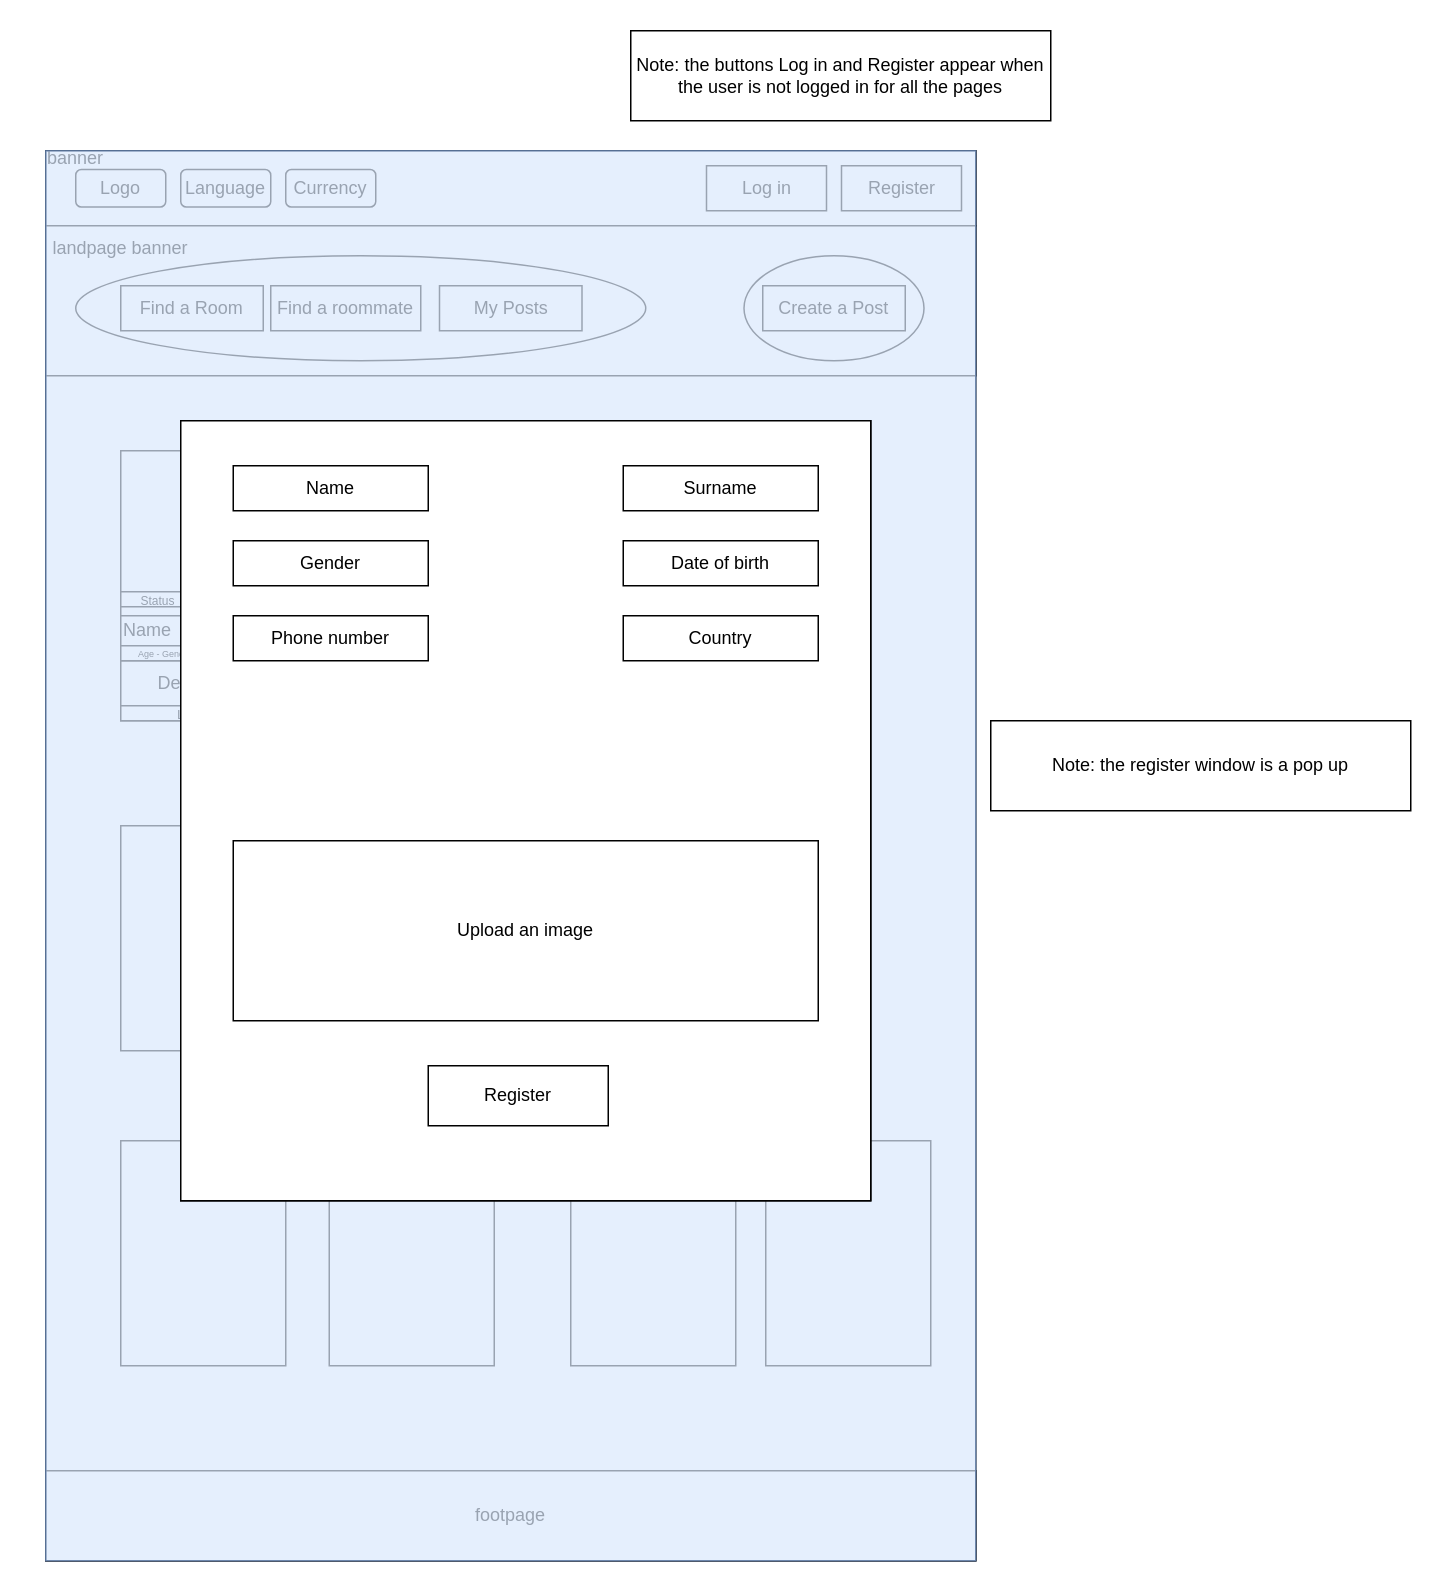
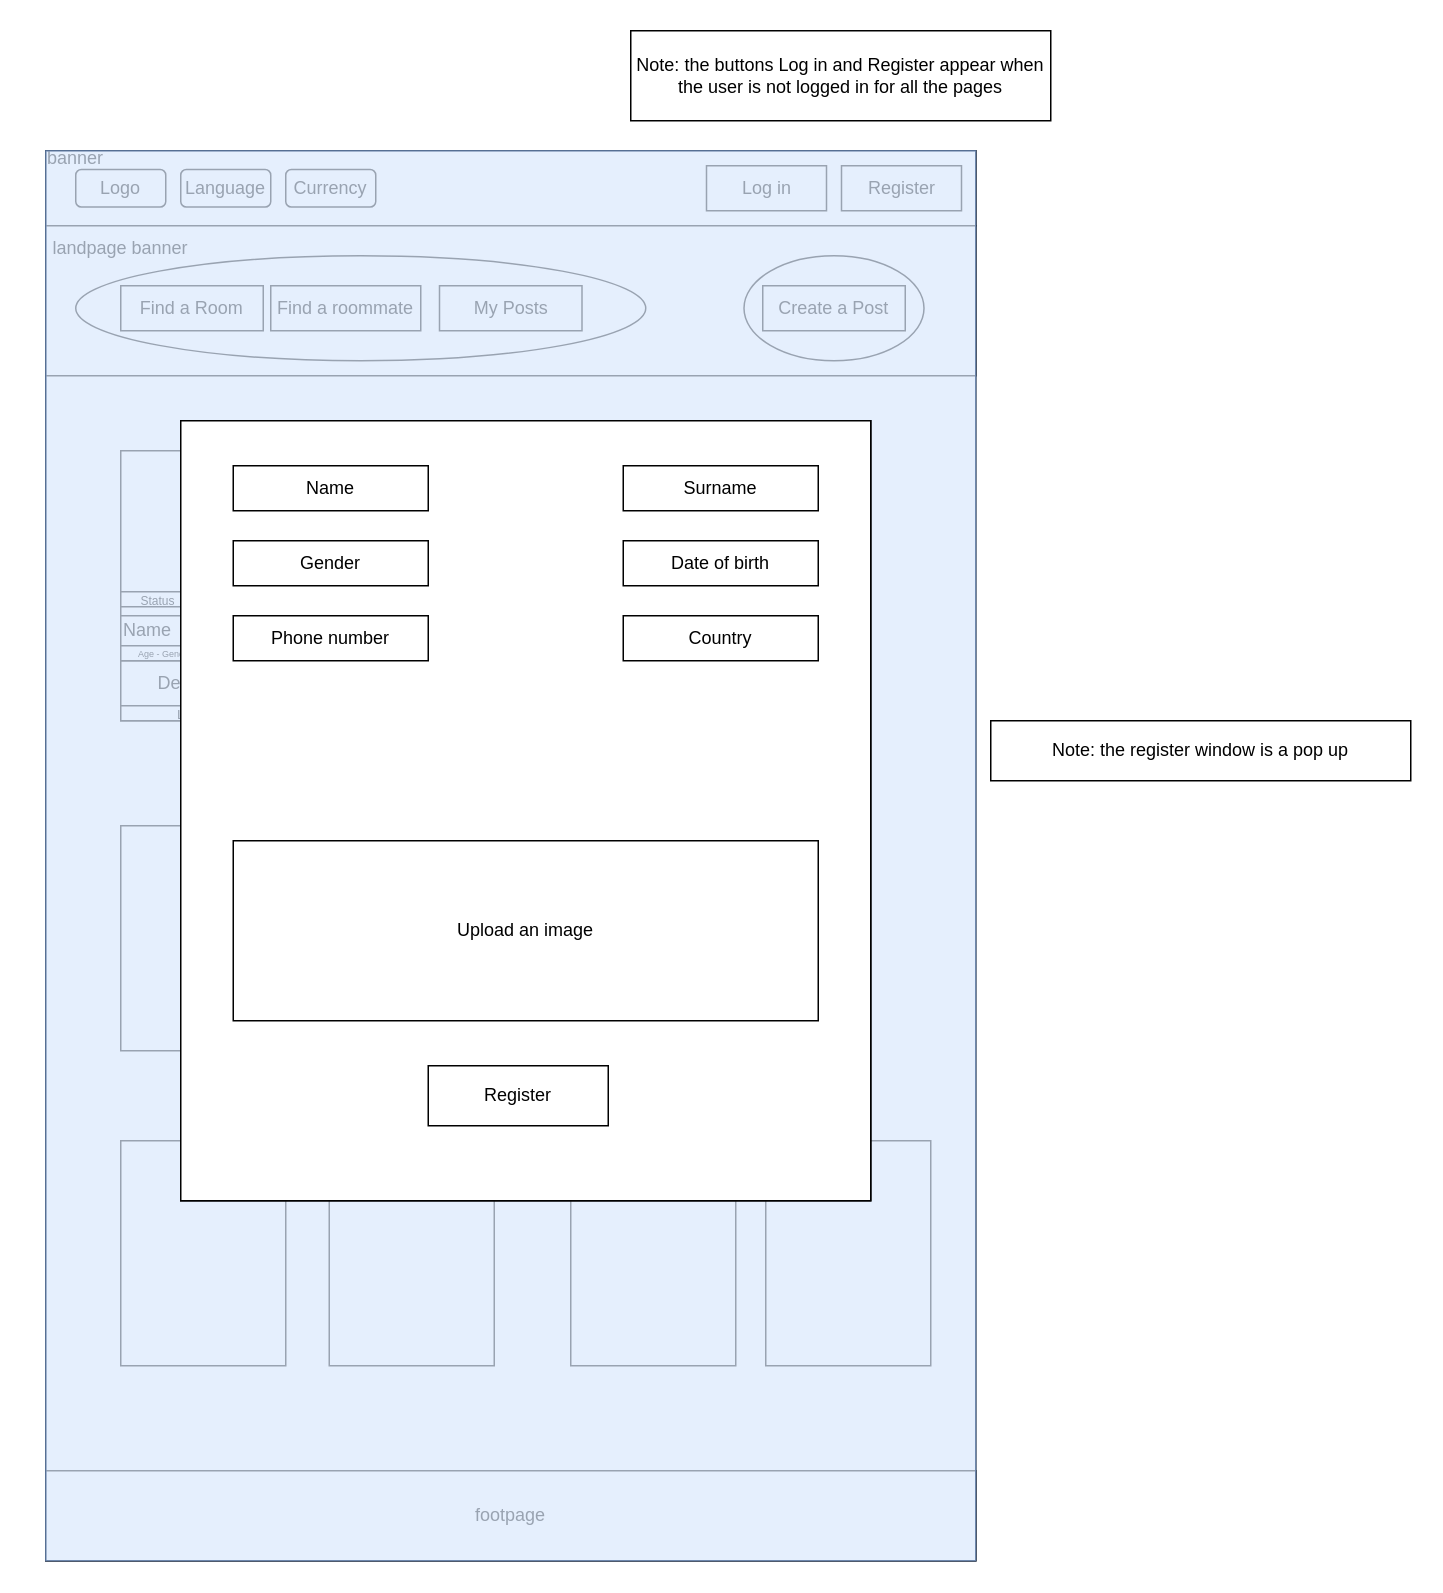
  <mxCell id="0" />
  <mxCell id="1" parent="0" />
  <mxCell id="2" value="" style="rounded=0;whiteSpace=wrap;html=1;" parent="1" vertex="1"><mxGeometry x="30" y="100" width="620" height="940" as="geometry" /></mxCell>
  <mxCell id="3" value="" style="rounded=0;whiteSpace=wrap;html=1;" parent="1" vertex="1"><mxGeometry x="30" y="100" width="620" height="50" as="geometry" /></mxCell>
  <mxCell id="4" value="" style="rounded=0;whiteSpace=wrap;html=1;" parent="1" vertex="1"><mxGeometry x="30" y="150" width="620" height="100" as="geometry" /></mxCell>
  <mxCell id="5" value="&lt;div&gt;banner&lt;/div&gt;" style="text;html=1;strokeColor=none;fillColor=none;align=center;verticalAlign=middle;whiteSpace=wrap;rounded=0;" parent="1" vertex="1"><mxGeometry x="20" y="90" width="60" height="30" as="geometry" /></mxCell>
  <mxCell id="6" value="" style="rounded=0;whiteSpace=wrap;html=1;" parent="1" vertex="1"><mxGeometry x="80" y="300" width="110" height="150" as="geometry" /></mxCell>
  <mxCell id="7" value="footpage" style="rounded=0;whiteSpace=wrap;html=1;" parent="1" vertex="1"><mxGeometry x="30" y="980" width="620" height="60" as="geometry" /></mxCell>
  <mxCell id="8" value="" style="rounded=0;whiteSpace=wrap;html=1;" parent="1" vertex="1"><mxGeometry x="80" y="400" width="110" height="80" as="geometry" /></mxCell>
  <mxCell id="9" value="Description" style="rounded=0;whiteSpace=wrap;html=1;" parent="1" vertex="1"><mxGeometry x="80" y="440" width="110" height="30" as="geometry" /></mxCell>
  <mxCell id="10" value="Logo" style="rounded=1;whiteSpace=wrap;html=1;" parent="1" vertex="1"><mxGeometry x="50" y="112.5" width="60" height="25" as="geometry" /></mxCell>
  <mxCell id="11" value="Language" style="rounded=1;whiteSpace=wrap;html=1;" parent="1" vertex="1"><mxGeometry x="120" y="112.5" width="60" height="25" as="geometry" /></mxCell>
  <mxCell id="12" value="Currency" style="rounded=1;whiteSpace=wrap;html=1;" parent="1" vertex="1"><mxGeometry x="190" y="112.5" width="60" height="25" as="geometry" /></mxCell>
  <mxCell id="13" value="" style="ellipse;whiteSpace=wrap;html=1;" parent="1" vertex="1"><mxGeometry x="50" y="170" width="380" height="70" as="geometry" /></mxCell>
  <mxCell id="14" value="Find a roommate" style="rounded=0;whiteSpace=wrap;html=1;" parent="1" vertex="1"><mxGeometry x="180" y="190" width="100" height="30" as="geometry" /></mxCell>
  <mxCell id="15" value="Find a Room" style="rounded=0;whiteSpace=wrap;html=1;" parent="1" vertex="1"><mxGeometry x="80" y="190" width="95" height="30" as="geometry" /></mxCell>
  <mxCell id="16" value="My Posts" style="rounded=0;whiteSpace=wrap;html=1;" parent="1" vertex="1"><mxGeometry x="292.5" y="190" width="95" height="30" as="geometry" /></mxCell>
  <mxCell id="17" value="" style="ellipse;whiteSpace=wrap;html=1;" parent="1" vertex="1"><mxGeometry x="495.5" y="170" width="120" height="70" as="geometry" /></mxCell>
  <mxCell id="18" value="Create a Post" style="rounded=0;whiteSpace=wrap;html=1;" parent="1" vertex="1"><mxGeometry x="508" y="190" width="95" height="30" as="geometry" /></mxCell>
  <mxCell id="19" value="&lt;div&gt;landpage banner&lt;br&gt;&lt;/div&gt;" style="text;html=1;strokeColor=none;fillColor=none;align=center;verticalAlign=middle;whiteSpace=wrap;rounded=0;" parent="1" vertex="1"><mxGeometry x="25" y="150" width="110" height="30" as="geometry" /></mxCell>
  <mxCell id="20" value="&lt;div align=&quot;left&quot;&gt;Name&lt;/div&gt;" style="rounded=0;whiteSpace=wrap;html=1;align=left;" parent="1" vertex="1"><mxGeometry x="80" y="410" width="60" height="20" as="geometry" /></mxCell>
  <mxCell id="21" value="&lt;font style=&quot;font-size: 9px;&quot;&gt;Location&lt;/font&gt;" style="rounded=0;whiteSpace=wrap;html=1;" parent="1" vertex="1"><mxGeometry x="80" y="470" width="110" height="10" as="geometry" /></mxCell>
  <mxCell id="22" value="&lt;p style=&quot;line-height: 220%;&quot;&gt;&lt;font style=&quot;font-size: 6px;&quot;&gt;Age - Gender&lt;/font&gt;&lt;/p&gt;" style="rounded=0;whiteSpace=wrap;html=1;" parent="1" vertex="1"><mxGeometry x="80" y="430" width="60" height="10" as="geometry" /></mxCell>
  <mxCell id="23" value="&lt;font style=&quot;font-size: 8px;&quot;&gt;Status&lt;/font&gt;" style="rounded=0;whiteSpace=wrap;html=1;" parent="1" vertex="1"><mxGeometry x="80" y="394" width="50" height="10" as="geometry" /></mxCell>
  <mxCell id="24" value="" style="rounded=0;whiteSpace=wrap;html=1;" parent="1" vertex="1"><mxGeometry x="80" y="550" width="110" height="150" as="geometry" /></mxCell>
  <mxCell id="25" value="" style="rounded=0;whiteSpace=wrap;html=1;" parent="1" vertex="1"><mxGeometry x="80" y="760" width="110" height="150" as="geometry" /></mxCell>
  <mxCell id="26" value="" style="rounded=0;whiteSpace=wrap;html=1;" parent="1" vertex="1"><mxGeometry x="219" y="760" width="110" height="150" as="geometry" /></mxCell>
  <mxCell id="27" value="" style="rounded=0;whiteSpace=wrap;html=1;" parent="1" vertex="1"><mxGeometry x="380" y="760" width="110" height="150" as="geometry" /></mxCell>
  <mxCell id="28" value="" style="rounded=0;whiteSpace=wrap;html=1;" parent="1" vertex="1"><mxGeometry x="510" y="760" width="110" height="150" as="geometry" /></mxCell>
  <mxCell id="29" value="Log in" style="rounded=0;whiteSpace=wrap;html=1;" parent="1" vertex="1"><mxGeometry x="470.5" y="110" width="80" height="30" as="geometry" /></mxCell>
  <mxCell id="30" value="Register" style="rounded=0;whiteSpace=wrap;html=1;" parent="1" vertex="1"><mxGeometry x="560.5" y="110" width="80" height="30" as="geometry" /></mxCell>
  <mxCell id="31" value="Note: the buttons Log in and Register appear when the user is not logged in for all the pages" style="rounded=0;whiteSpace=wrap;html=1;" parent="1" vertex="1"><mxGeometry x="420" y="20" width="280" height="60" as="geometry" /></mxCell>
  <mxCell id="32" value="" style="rounded=0;whiteSpace=wrap;html=1;fillColor=#dae8fc;opacity=70;strokeColor=#6c8ebf;" parent="1" vertex="1"><mxGeometry x="30" y="100" width="620" height="940" as="geometry" /></mxCell>
- <mxCell id="33" value="Note: the register window is a pop up" style="rounded=0;whiteSpace=wrap;html=1;" parent="1" vertex="1"><mxGeometry x="660" y="480" width="280" height="60" as="geometry" /></mxCell>
+ <mxCell id="33" value="Note: the register window is a pop up" style="rounded=0;whiteSpace=wrap;html=1;" parent="1" vertex="1"><mxGeometry x="660" y="480" width="280" height="40" as="geometry" /></mxCell>
  <mxCell id="34" value="" style="rounded=0;whiteSpace=wrap;html=1;" parent="1" vertex="1"><mxGeometry x="120" y="280" width="460" height="520" as="geometry" /></mxCell>
  <mxCell id="35" value="Password" style="rounded=0;whiteSpace=wrap;html=1;" parent="1" vertex="1"><mxGeometry x="155" y="360" width="130" height="30" as="geometry" /></mxCell>
  <mxCell id="36" value="Email" style="rounded=0;whiteSpace=wrap;html=1;" parent="1" vertex="1"><mxGeometry x="155" y="310" width="130" height="30" as="geometry" /></mxCell>
  <mxCell id="37" value="Name" style="rounded=0;whiteSpace=wrap;html=1;" parent="1" vertex="1"><mxGeometry x="415" y="310" width="130" height="30" as="geometry" /></mxCell>
  <mxCell id="38" value="Surname" style="rounded=0;whiteSpace=wrap;html=1;" parent="1" vertex="1"><mxGeometry x="415" y="360" width="130" height="30" as="geometry" /></mxCell>
  <mxCell id="39" value="Re-enter password" style="rounded=0;whiteSpace=wrap;html=1;" parent="1" vertex="1"><mxGeometry x="155" y="410" width="130" height="30" as="geometry" /></mxCell>
  <mxCell id="40" value="Country" style="rounded=0;whiteSpace=wrap;html=1;" parent="1" vertex="1"><mxGeometry x="415" y="515" width="130" height="30" as="geometry" /></mxCell>
  <mxCell id="41" value="Gender" style="rounded=0;whiteSpace=wrap;html=1;" parent="1" vertex="1"><mxGeometry x="415" y="410" width="130" height="30" as="geometry" /></mxCell>
  <mxCell id="42" value="Phone number" style="rounded=0;whiteSpace=wrap;html=1;" parent="1" vertex="1"><mxGeometry x="155" y="460" width="130" height="30" as="geometry" /></mxCell>
  <mxCell id="43" value="Date of birth" style="rounded=0;whiteSpace=wrap;html=1;" parent="1" vertex="1"><mxGeometry x="415" y="460" width="130" height="30" as="geometry" /></mxCell>
  <mxCell id="44" value="Upload an image" style="rounded=0;whiteSpace=wrap;html=1;" parent="1" vertex="1"><mxGeometry x="155" y="560" width="390" height="120" as="geometry" /></mxCell>
  <mxCell id="45" value="&lt;font style=&quot;font-size: 9px;&quot;&gt;Password policy:&lt;/font&gt;" style="rounded=0;whiteSpace=wrap;html=1;" parent="1" vertex="1"><mxGeometry x="155" y="390" width="130" height="10" as="geometry" /></mxCell>
  <mxCell id="46" value="Register" style="rounded=0;whiteSpace=wrap;html=1;" parent="1" vertex="1"><mxGeometry x="285" y="710" width="120" height="40" as="geometry" /></mxCell>
  <mxCell id="47" value="" style="rounded=0;whiteSpace=wrap;html=1;" parent="1" vertex="1"><mxGeometry x="120" y="280" width="460" height="520" as="geometry" /></mxCell>
  <mxCell id="48" value="Name" style="rounded=0;whiteSpace=wrap;html=1;" parent="1" vertex="1"><mxGeometry x="155" y="310" width="130" height="30" as="geometry" /></mxCell>
  <mxCell id="49" value="Surname" style="rounded=0;whiteSpace=wrap;html=1;" parent="1" vertex="1"><mxGeometry x="415" y="310" width="130" height="30" as="geometry" /></mxCell>
  <mxCell id="50" value="Country" style="rounded=0;whiteSpace=wrap;html=1;" parent="1" vertex="1"><mxGeometry x="415" y="410" width="130" height="30" as="geometry" /></mxCell>
  <mxCell id="51" value="Gender" style="rounded=0;whiteSpace=wrap;html=1;" parent="1" vertex="1"><mxGeometry x="155" y="360" width="130" height="30" as="geometry" /></mxCell>
  <mxCell id="52" value="Phone number" style="rounded=0;whiteSpace=wrap;html=1;" parent="1" vertex="1"><mxGeometry x="155" y="410" width="130" height="30" as="geometry" /></mxCell>
  <mxCell id="53" value="Date of birth" style="rounded=0;whiteSpace=wrap;html=1;" parent="1" vertex="1"><mxGeometry x="415" y="360" width="130" height="30" as="geometry" /></mxCell>
  <mxCell id="54" value="Upload an image" style="rounded=0;whiteSpace=wrap;html=1;" parent="1" vertex="1"><mxGeometry x="155" y="560" width="390" height="120" as="geometry" /></mxCell>
  <mxCell id="55" value="Register" style="rounded=0;whiteSpace=wrap;html=1;" parent="1" vertex="1"><mxGeometry x="285" y="710" width="120" height="40" as="geometry" /></mxCell>
